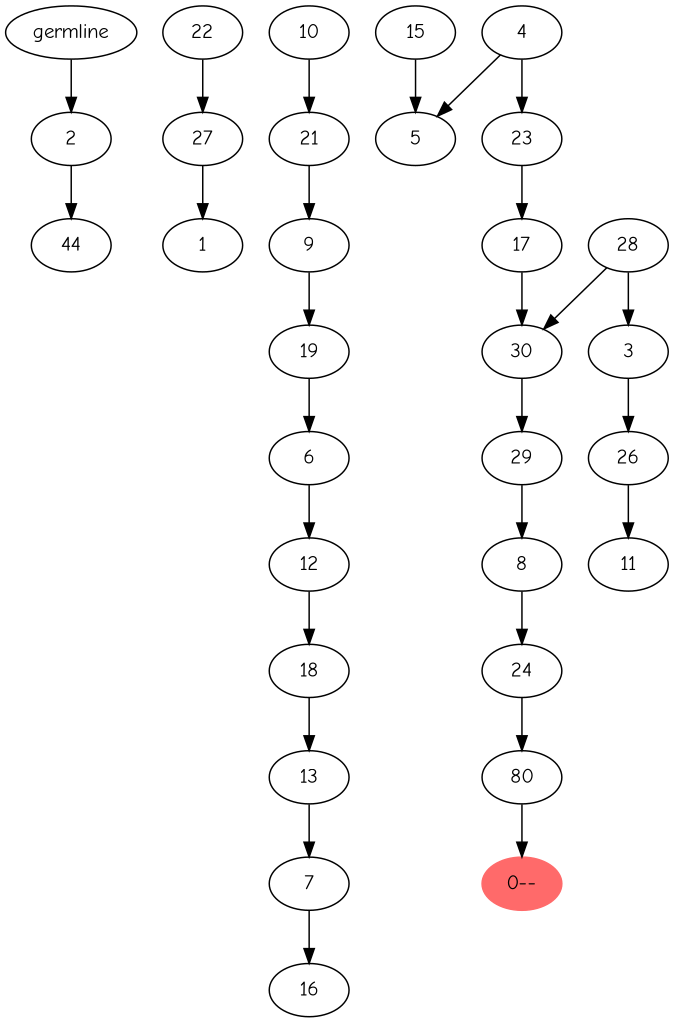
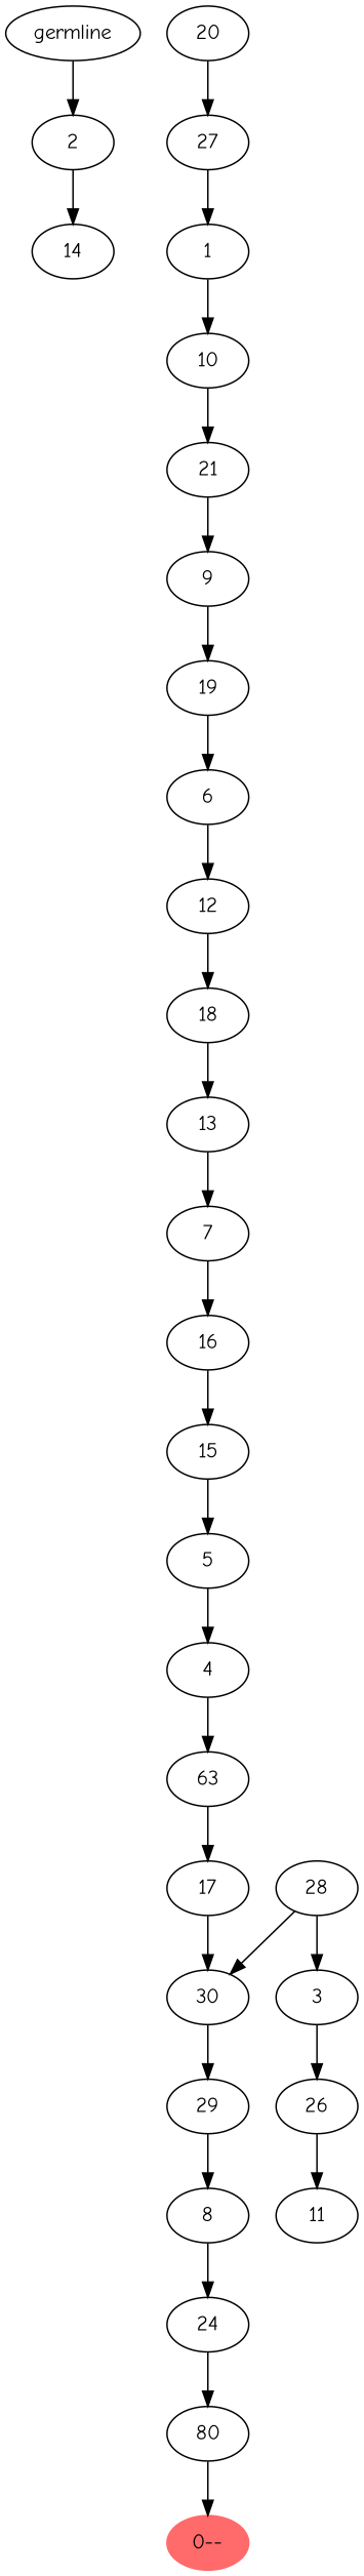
  digraph {
    fontname="Comic Neue"
    node [fontname="Comic Neue"]
    edge [fontname="Comic Neue"]
    n1 [label=germline]
    n2 [label=2]
-   n3 [label=44]
-   n4 [label=22]
+   n3 [label=14]
+   n4 [label=20]
    n5 [label=27]
    n6 [label=1]
    n7 [label=10]
    n8 [label=21]
    n9 [label=9]
    n10 [label=19]
    n11 [label=6]
    n12 [label=12]
    n13 [label=18]
    n14 [label=13]
    n15 [label=7]
    n16 [label=16]
    n17 [label=15]
    n18 [label=5]
    n19 [label=4]
-   n20 [label=23]
+   n20 [label=63]
    n21 [label=17]
    n22 [label=30]
    n23 [label=29]
    n24 [label=8]
    n25 [label=28]
    n26 [label=3]
    n27 [label=24]
    n28 [label=80]
    n29 [color=indianred1 label="0--" style=filled]
    n30 [label=26]
    n31 [label=11]
    n1 -> n2
    n2 -> n3
    n4 -> n5
    n5 -> n6
+   n6 -> n7
    n7 -> n8
    n8 -> n9
    n9 -> n10
    n10 -> n11
    n11 -> n12
    n12 -> n13
    n13 -> n14
    n14 -> n15
    n15 -> n16
+   n16 -> n17
    n17 -> n18
-   n19 -> n18
+   n18 -> n19
    n19 -> n20
    n20 -> n21
    n21 -> n22
    n22 -> n23
    n23 -> n24
    n24 -> n27
    n25 -> n22
    n25 -> n26
    n26 -> n30
    n27 -> n28
    n28 -> n29
    n30 -> n31
  }
